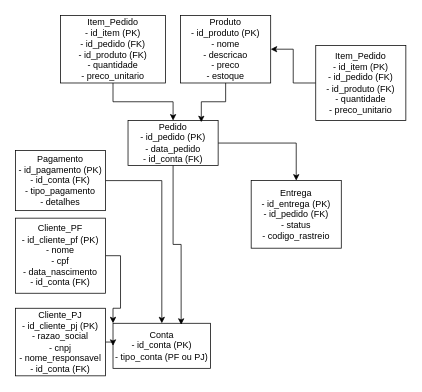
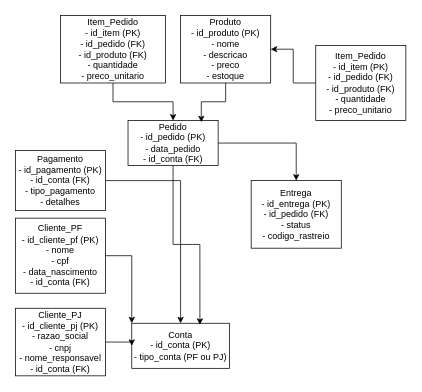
  <mxCell id="0" />
  <mxCell id="1" parent="0" />
- <mxCell id="2" value="&lt;div&gt;Conta&lt;/div&gt;&lt;div&gt;- id_conta (PK)&lt;/div&gt;&lt;div&gt;- tipo_conta (PF ou PJ)&lt;/div&gt;" style="rounded=0;whiteSpace=wrap;html=1;" vertex="1" parent="1"><mxGeometry x="150" y="430" width="130" height="60" as="geometry" /></mxCell>
+ <mxCell id="2" value="&lt;div&gt;Conta&lt;/div&gt;&lt;div&gt;- id_conta (PK)&lt;/div&gt;&lt;div&gt;- tipo_conta (PF ou PJ)&lt;/div&gt;" style="rounded=0;whiteSpace=wrap;html=1;" vertex="1" parent="1"><mxGeometry x="175" y="430" width="130" height="60" as="geometry" /></mxCell>
  <mxCell id="3" value="Produto&#10;- id_produto (PK)&#10;- nome&#10;- descricao&#10;- preco&#10;- estoque" style="rounded=0;whiteSpace=wrap;html=1;" vertex="1" parent="1"><mxGeometry x="240" y="20" width="120" height="90" as="geometry" /></mxCell>
  <mxCell id="4" style="edgeStyle=orthogonalEdgeStyle;rounded=0;orthogonalLoop=1;jettySize=auto;html=1;entryX=0;entryY=0;entryDx=0;entryDy=0;" edge="1" parent="1" source="5" target="2"><mxGeometry relative="1" as="geometry" /></mxCell>
  <mxCell id="5" value="Cliente_PF&#10;- id_cliente_pf (PK)&#10;- nome&#10;- cpf&#10;- data_nascimento&#10;- id_conta (FK)" style="rounded=0;whiteSpace=wrap;html=1;" vertex="1" parent="1"><mxGeometry x="20" y="290" width="120" height="100" as="geometry" /></mxCell>
  <mxCell id="6" style="edgeStyle=orthogonalEdgeStyle;rounded=0;orthogonalLoop=1;jettySize=auto;html=1;exitX=1;exitY=0.5;exitDx=0;exitDy=0;entryX=0;entryY=0.5;entryDx=0;entryDy=0;" edge="1" parent="1" source="7" target="2"><mxGeometry relative="1" as="geometry" /></mxCell>
  <mxCell id="7" value="Cliente_PJ&#10;- id_cliente_pj (PK)&#10;- razao_social&#10;- cnpj&#10;- nome_responsavel&#10;- id_conta (FK)" style="rounded=0;whiteSpace=wrap;html=1;" vertex="1" parent="1"><mxGeometry x="20" y="410" width="120" height="90" as="geometry" /></mxCell>
  <mxCell id="8" style="edgeStyle=orthogonalEdgeStyle;rounded=0;orthogonalLoop=1;jettySize=auto;html=1;" edge="1" parent="1" source="9" target="16"><mxGeometry relative="1" as="geometry" /></mxCell>
  <mxCell id="9" value="Pedido&#10;- id_pedido (PK)&#10;- data_pedido&#10;- id_conta (FK)" style="rounded=0;whiteSpace=wrap;html=1;" vertex="1" parent="1"><mxGeometry x="170" y="160" width="120" height="60" as="geometry" /></mxCell>
  <mxCell id="10" style="edgeStyle=orthogonalEdgeStyle;rounded=0;orthogonalLoop=1;jettySize=auto;html=1;exitX=0.5;exitY=1;exitDx=0;exitDy=0;entryX=0.5;entryY=0;entryDx=0;entryDy=0;" edge="1" parent="1" source="11" target="9"><mxGeometry relative="1" as="geometry" /></mxCell>
  <mxCell id="11" value="Item_Pedido&#10;- id_item (PK)&#10;- id_pedido (FK)&#10;- id_produto (FK)&#10;- quantidade&#10;- preco_unitario" style="rounded=0;whiteSpace=wrap;html=1;" vertex="1" parent="1"><mxGeometry x="80" y="20" width="140" height="90" as="geometry" /></mxCell>
  <mxCell id="12" style="edgeStyle=orthogonalEdgeStyle;rounded=0;orthogonalLoop=1;jettySize=auto;html=1;" edge="1" parent="1" source="13" target="3"><mxGeometry relative="1" as="geometry" /></mxCell>
  <mxCell id="13" value="Item_Pedido&#10;- id_item (PK)&#10;- id_pedido (FK)&#10;- id_produto (FK)&#10;- quantidade&#10;- preco_unitario" style="rounded=0;whiteSpace=wrap;html=1;" vertex="1" parent="1"><mxGeometry x="420" y="60" width="120" height="100" as="geometry" /></mxCell>
  <mxCell id="14" style="edgeStyle=orthogonalEdgeStyle;rounded=0;orthogonalLoop=1;jettySize=auto;html=1;" edge="1" parent="1" source="15" target="2"><mxGeometry relative="1" as="geometry" /></mxCell>
  <mxCell id="15" value="Pagamento&#10;- id_pagamento (PK)&#10;- id_conta (FK)&#10;- tipo_pagamento&#10;- detalhes" style="rounded=0;whiteSpace=wrap;html=1;" vertex="1" parent="1"><mxGeometry x="20" y="200" width="120" height="80" as="geometry" /></mxCell>
  <mxCell id="16" value="Entrega&#10;- id_entrega (PK)&#10;- id_pedido (FK)&#10;- status&#10;- codigo_rastreio" style="rounded=0;whiteSpace=wrap;html=1;" vertex="1" parent="1"><mxGeometry x="334" y="240" width="120" height="90" as="geometry" /></mxCell>
  <mxCell id="17" style="edgeStyle=orthogonalEdgeStyle;rounded=0;orthogonalLoop=1;jettySize=auto;html=1;exitX=0.5;exitY=1;exitDx=0;exitDy=0;" edge="1" parent="1" source="15" target="15"><mxGeometry relative="1" as="geometry" /></mxCell>
  <mxCell id="18" style="edgeStyle=orthogonalEdgeStyle;rounded=0;orthogonalLoop=1;jettySize=auto;html=1;entryX=0.698;entryY=0.033;entryDx=0;entryDy=0;entryPerimeter=0;" edge="1" parent="1" source="9" target="2"><mxGeometry relative="1" as="geometry" /></mxCell>
  <mxCell id="19" style="edgeStyle=orthogonalEdgeStyle;rounded=0;orthogonalLoop=1;jettySize=auto;html=1;entryX=0.813;entryY=0.037;entryDx=0;entryDy=0;entryPerimeter=0;" edge="1" parent="1" source="3" target="9"><mxGeometry relative="1" as="geometry" /></mxCell>
